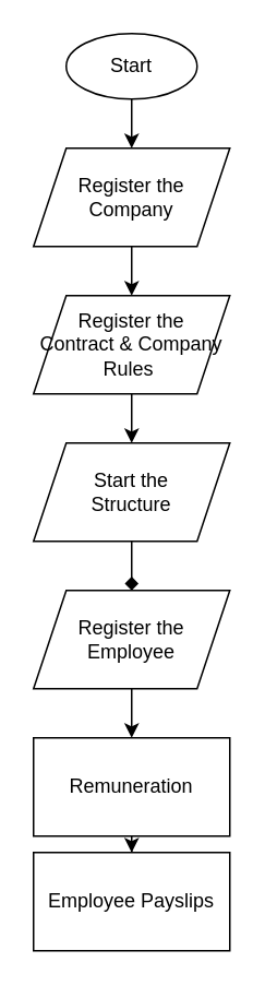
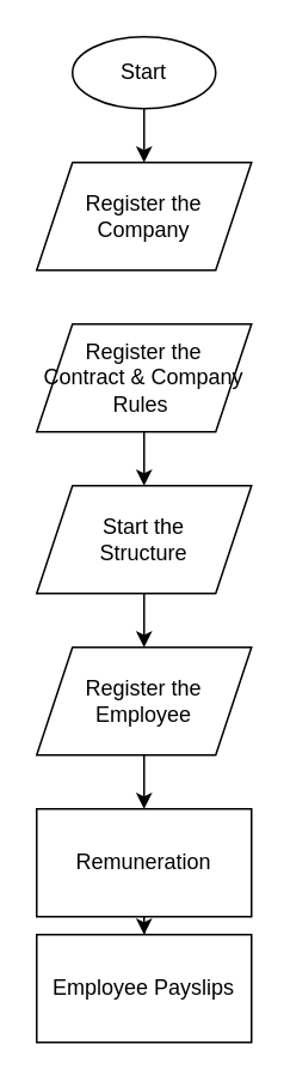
  <mxCell id="0" />
  <mxCell id="1" parent="0" />
  <mxCell id="2" value="" style="edgeStyle=orthogonalEdgeStyle;rounded=0;orthogonalLoop=1;jettySize=auto;html=1;" edge="1" parent="1" source="3" target="5"><mxGeometry relative="1" as="geometry" /></mxCell>
  <mxCell id="3" value="Start" style="ellipse;whiteSpace=wrap;html=1;" vertex="1" parent="1"><mxGeometry x="40" y="20" width="80" height="40" as="geometry" /></mxCell>
- <mxCell id="4" value="" style="edgeStyle=orthogonalEdgeStyle;rounded=0;orthogonalLoop=1;jettySize=auto;html=1;" edge="1" parent="1" source="5" target="7"><mxGeometry relative="1" as="geometry" /></mxCell>
  <mxCell id="5" value="Register the Company" style="shape=parallelogram;perimeter=parallelogramPerimeter;whiteSpace=wrap;html=1;fixedSize=1;" vertex="1" parent="1"><mxGeometry x="20" y="90" width="120" height="60" as="geometry" /></mxCell>
  <mxCell id="6" value="" style="edgeStyle=orthogonalEdgeStyle;rounded=0;orthogonalLoop=1;jettySize=auto;html=1;" edge="1" parent="1" source="7" target="9"><mxGeometry relative="1" as="geometry" /></mxCell>
  <mxCell id="7" value="Register the&lt;br style=&quot;border-color: var(--border-color);&quot;&gt;Contract &amp;amp; Company Rules&amp;nbsp;" style="shape=parallelogram;perimeter=parallelogramPerimeter;whiteSpace=wrap;html=1;fixedSize=1;" vertex="1" parent="1"><mxGeometry x="20" y="180" width="120" height="60" as="geometry" /></mxCell>
- <mxCell id="8" value="" style="edgeStyle=orthogonalEdgeStyle;rounded=0;orthogonalLoop=1;jettySize=auto;html=1;endArrow=diamond;" edge="1" parent="1" source="9" target="11"><mxGeometry relative="1" as="geometry" /></mxCell>
+ <mxCell id="8" value="" style="edgeStyle=orthogonalEdgeStyle;rounded=0;orthogonalLoop=1;jettySize=auto;html=1;" edge="1" parent="1" source="9" target="11"><mxGeometry relative="1" as="geometry" /></mxCell>
  <mxCell id="9" value="Start the &lt;br&gt;Structure" style="shape=parallelogram;perimeter=parallelogramPerimeter;whiteSpace=wrap;html=1;fixedSize=1;" vertex="1" parent="1"><mxGeometry x="20" y="270" width="120" height="60" as="geometry" /></mxCell>
  <mxCell id="10" value="" style="edgeStyle=orthogonalEdgeStyle;rounded=0;orthogonalLoop=1;jettySize=auto;html=1;" edge="1" parent="1" source="11" target="13"><mxGeometry relative="1" as="geometry" /></mxCell>
  <mxCell id="11" value="Register the &lt;br&gt;Employee" style="shape=parallelogram;perimeter=parallelogramPerimeter;whiteSpace=wrap;html=1;fixedSize=1;" vertex="1" parent="1"><mxGeometry x="20" y="360" width="120" height="60" as="geometry" /></mxCell>
  <mxCell id="12" value="" style="edgeStyle=orthogonalEdgeStyle;rounded=0;orthogonalLoop=1;jettySize=auto;html=1;" edge="1" parent="1" source="13" target="14"><mxGeometry relative="1" as="geometry" /></mxCell>
  <mxCell id="13" value="Remuneration" style="whiteSpace=wrap;html=1;" vertex="1" parent="1"><mxGeometry x="20" y="450" width="120" height="60" as="geometry" /></mxCell>
  <mxCell id="14" value="Employee Payslips" style="whiteSpace=wrap;html=1;" vertex="1" parent="1"><mxGeometry x="20" y="520" width="120" height="60" as="geometry" /></mxCell>
